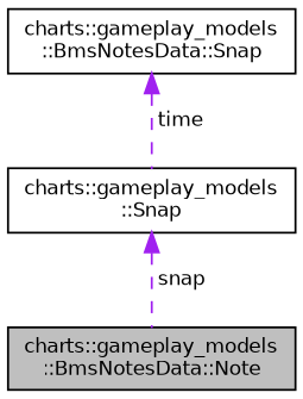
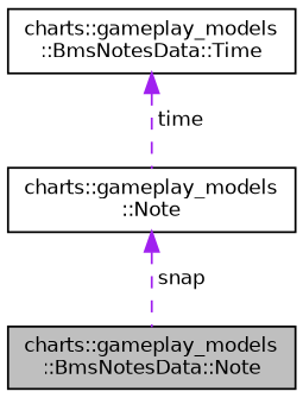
  digraph {
    node [color=black fillcolor=white fontname=Helvetica fontsize=10 shape=record style=filled]
    edge [color=purple dir=back fontname=Helvetica fontsize=10 labelfontname=Helvetica labelfontsize=10 style=dashed]
    n1 [fillcolor=grey75 fontcolor=black height=0.2 label="charts::gameplay_models\l::BmsNotesData::Note" width=0.4]
-   n2 [height=0.2 label="charts::gameplay_models\l::BmsNotesData::Snap" width=0.4]
-   n3 [height=0.2 label="charts::gameplay_models\l::Snap" width=0.4]
+   n2 [height=0.2 label="charts::gameplay_models\l::BmsNotesData::Time" width=0.4]
+   n3 [height=0.2 label="charts::gameplay_models\l::Note" width=0.4]
    n2 -> n3 [label=" time"]
    n3 -> n1 [label=" snap"]
  }
